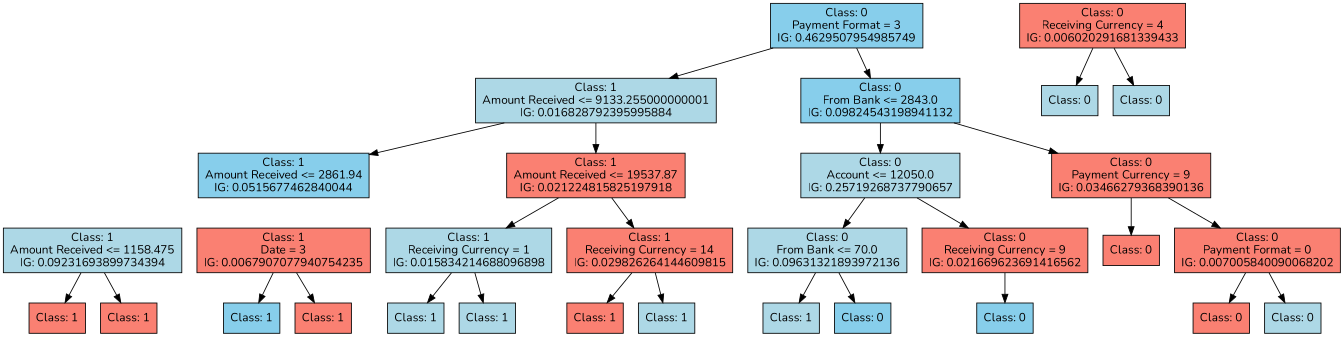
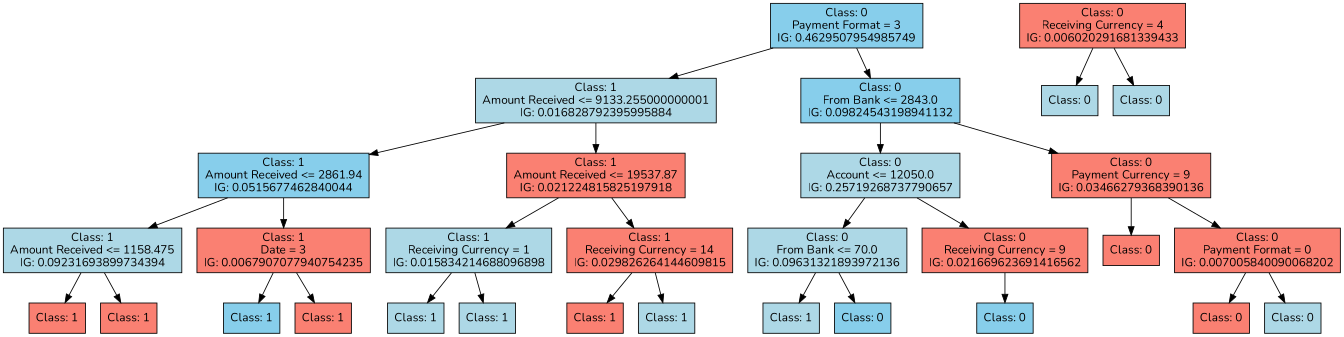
  digraph {
    fontname=Nunito
    rankdir=TD
    node [fillcolor=salmon fontname=Nunito shape=box style=filled]
    edge [fontname=Nunito]
    n1 [fillcolor=skyblue label="Class: 0\nPayment Format = 3\nIG: 0.4629507954985749"]
    n2 [fillcolor=lightblue label="Class: 1\nAmount Received <= 9133.255000000001\nIG: 0.016828792395995884"]
    n3 [fillcolor=skyblue label="Class: 0\nFrom Bank <= 2843.0\nIG: 0.09824543198941132"]
    n4 [fillcolor=skyblue label="Class: 1\nAmount Received <= 2861.94\nIG: 0.0515677462840044"]
    n5 [label="Class: 1\nAmount Received <= 19537.87\nIG: 0.021224815825197918"]
    n6 [fillcolor=lightblue label="Class: 0\nAccount <= 12050.0\nIG: 0.25719268737790657"]
    n7 [label="Class: 0\nPayment Currency = 9\nIG: 0.03466279368390136"]
    n8 [fillcolor=lightblue label="Class: 1\nAmount Received <= 1158.475\nIG: 0.09231693899734394"]
    n9 [label="Class: 1\nDate = 3\nIG: 0.0067907077940754235"]
    n10 [fillcolor=lightblue label="Class: 1\nReceiving Currency = 1\nIG: 0.015834214688096898"]
    n11 [label="Class: 1\nReceiving Currency = 14\nIG: 0.029826264144609815"]
    n12 [label="Class: 1\n"]
    n13 [label="Class: 1\n"]
    n14 [fillcolor=skyblue label="Class: 1\n"]
    n15 [label="Class: 1\n"]
    n16 [fillcolor=lightblue label="Class: 1\n"]
    n17 [fillcolor=lightblue label="Class: 1\n"]
    n18 [label="Class: 1\n"]
    n19 [fillcolor=lightblue label="Class: 1\n"]
    n20 [fillcolor=lightblue label="Class: 0\nFrom Bank <= 70.0\nIG: 0.09631321893972136"]
    n21 [label="Class: 0\nReceiving Currency = 9\nIG: 0.021669623691416562"]
    n22 [label="Class: 0\n"]
    n23 [label="Class: 0\nPayment Format = 0\nIG: 0.007005840090068202"]
    n24 [fillcolor=lightblue label="Class: 1\n"]
    n25 [fillcolor=skyblue label="Class: 0\n"]
    n26 [fillcolor=skyblue label="Class: 0\n"]
    n27 [label="Class: 0\nReceiving Currency = 4\nIG: 0.006020291681339433"]
    n28 [fillcolor=lightblue label="Class: 0\n"]
    n29 [fillcolor=lightblue label="Class: 0\n"]
    n30 [label="Class: 0\n"]
    n31 [fillcolor=lightblue label="Class: 0\n"]
    n1 -> n2
    n1 -> n3
    n2 -> n4
    n2 -> n5
    n3 -> n6
    n3 -> n7
+   n4 -> n8
+   n4 -> n9
    n5 -> n10
    n5 -> n11
    n6 -> n20
    n6 -> n21
    n7 -> n22
    n7 -> n23
    n8 -> n12
    n8 -> n13
    n9 -> n14
    n9 -> n15
    n10 -> n16
    n10 -> n17
    n11 -> n18
    n11 -> n19
    n20 -> n24
    n20 -> n25
    n21 -> n26
    n23 -> n30
    n23 -> n31
    n27 -> n28
    n27 -> n29
  }
